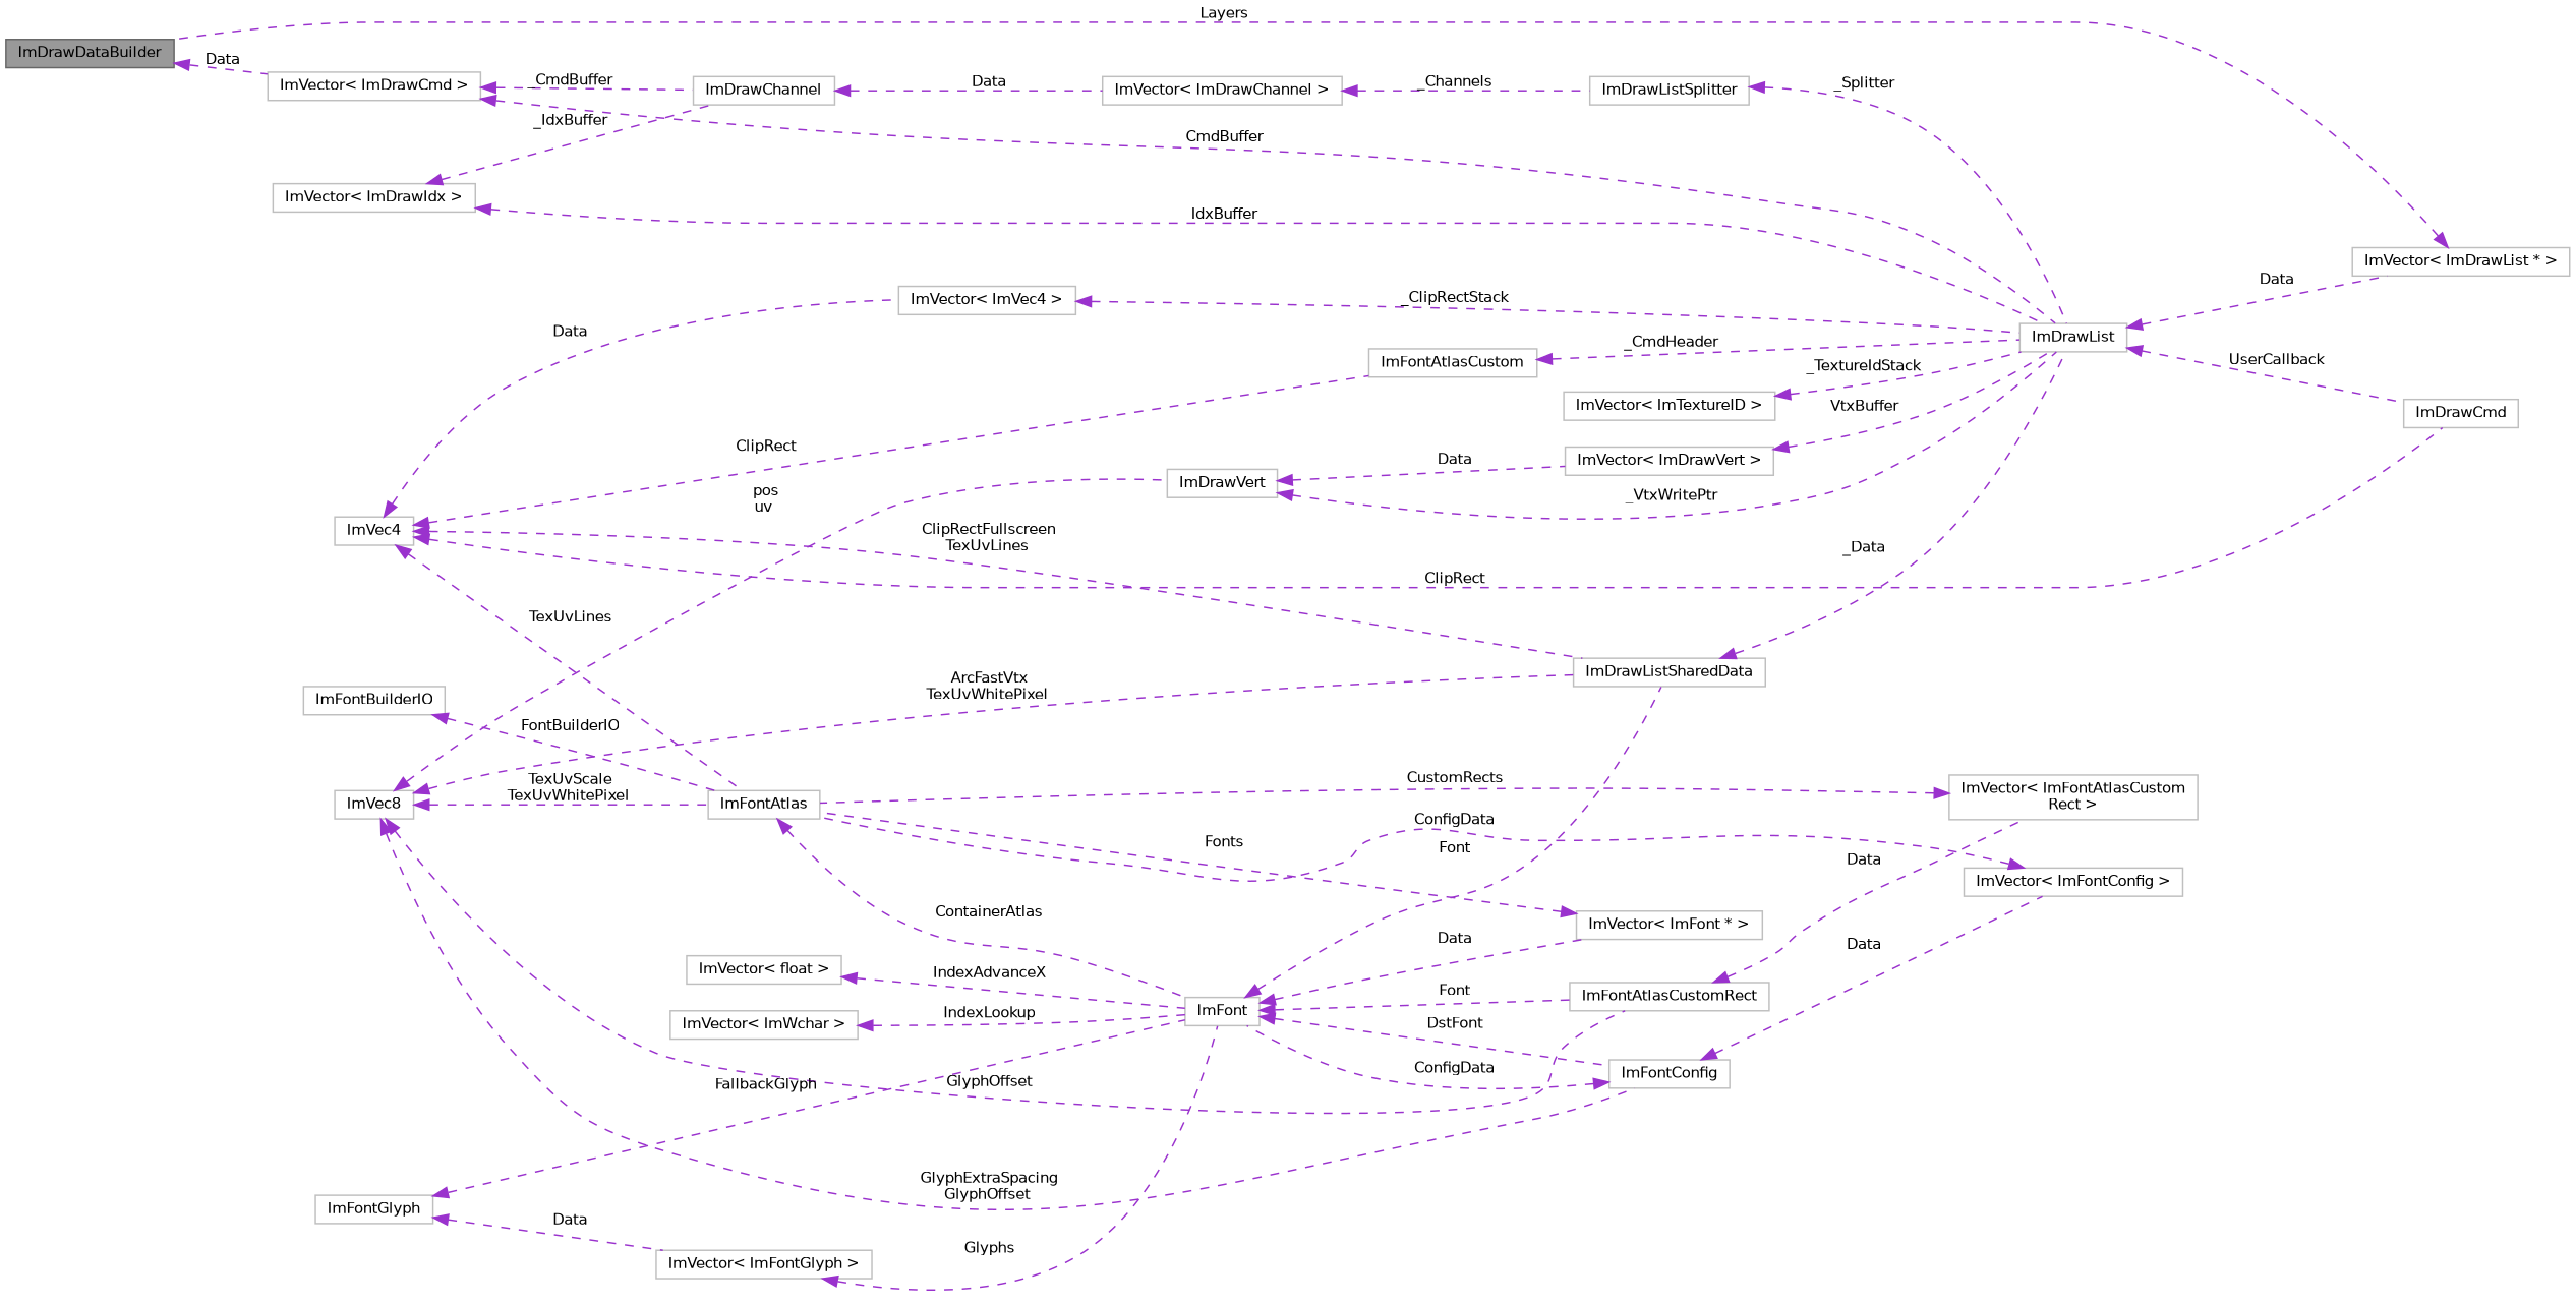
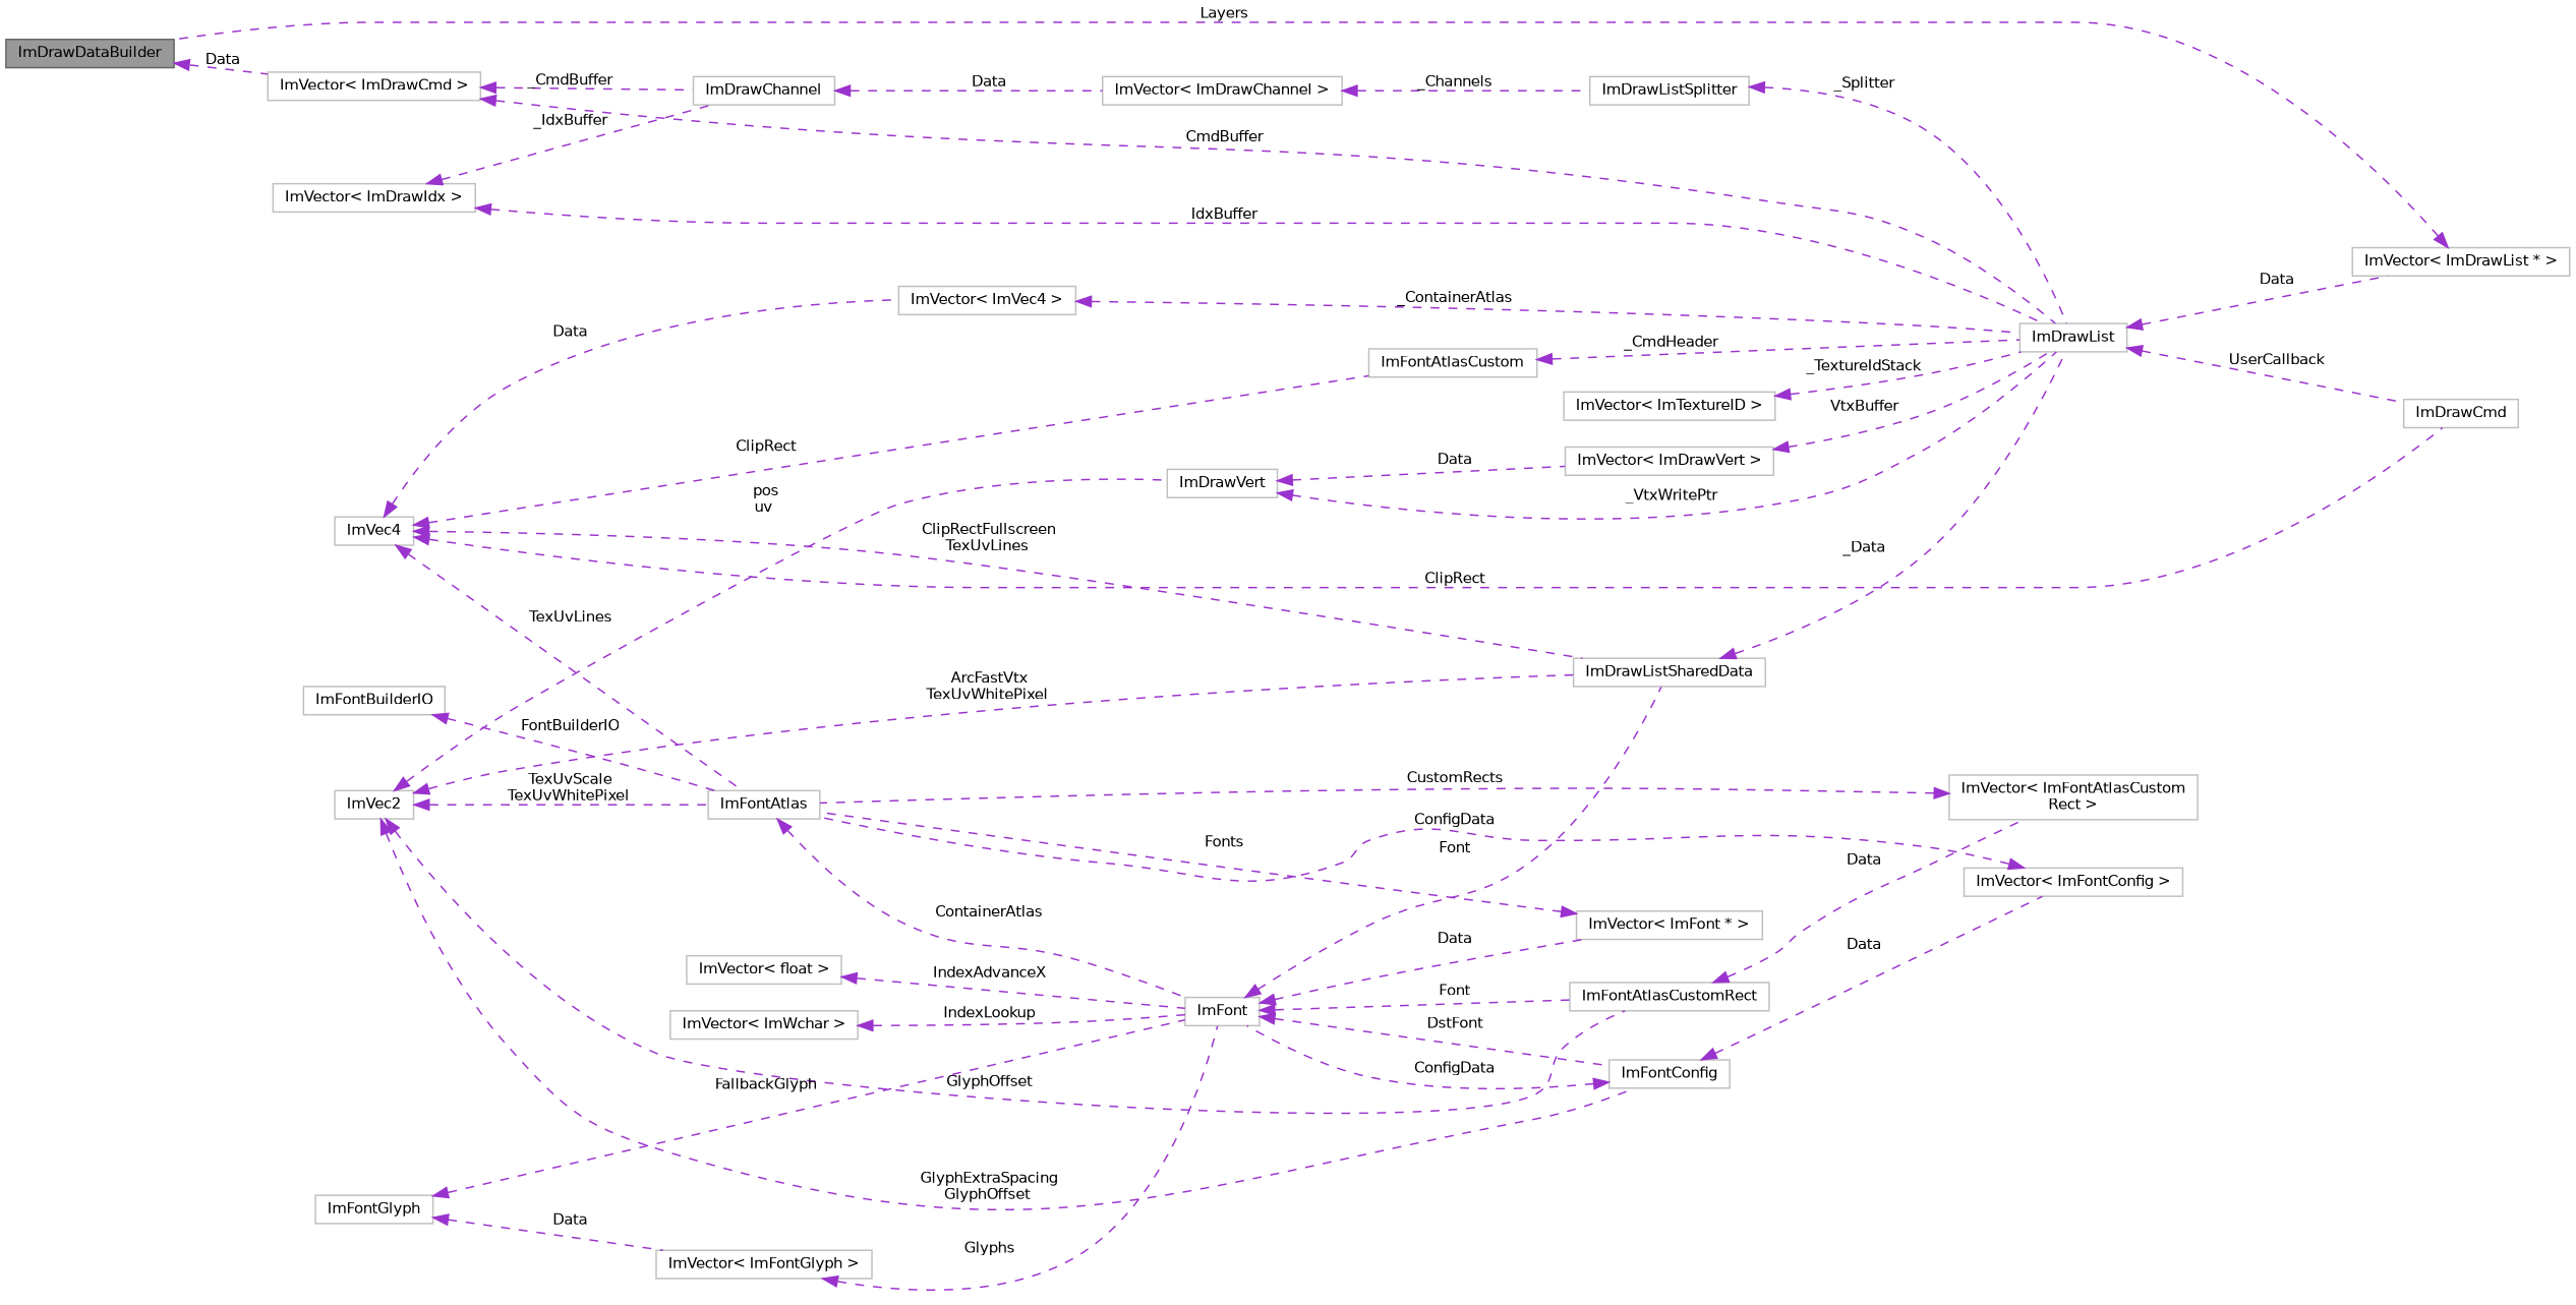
  digraph {
    rankdir=LR
    node [color=grey75 fillcolor=white fontname=Helvetica fontsize=10 shape=box style=filled]
    edge [color=darkorchid3 dir=back fontname=Helvetica fontsize=10 labelfontname=Helvetica labelfontsize=10 style=dashed]
    n1 [color=gray40 fillcolor=grey60 fontcolor=black height=0.2 label=ImDrawDataBuilder width=0.4]
    n2 [height=0.2 label="ImVector\< ImDrawCmd \>" width=0.4]
    n3 [height=0.2 label="ImVector\< ImDrawList * \>" width=0.4]
    n4 [height=0.2 label=ImDrawList width=0.4]
    n5 [height=0.2 label=ImDrawCmd width=0.4]
    n6 [height=0.2 label=ImDrawChannel width=0.4]
    n7 [height=0.2 label="ImVector\< ImDrawChannel \>" width=0.4]
    n8 [height=0.2 label=ImVec4 width=0.4]
    n9 [height=0.2 label=ImDrawListSharedData width=0.4]
    n10 [height=0.2 label=ImFontAtlas width=0.4]
    n11 [height=0.2 label="ImVector\< ImVec4 \>" width=0.4]
    n12 [height=0.2 label=ImFontAtlasCustom width=0.4]
    n13 [height=0.2 label=ImFont width=0.4]
    n14 [height=0.2 label="ImVector\< ImDrawIdx \>" width=0.4]
    n15 [height=0.2 label="ImVector\< ImDrawVert \>" width=0.4]
    n16 [height=0.2 label=ImDrawVert width=0.4]
-   n17 [height=0.2 label=ImVec8 width=0.4]
+   n17 [height=0.2 label=ImVec2 width=0.4]
    n18 [height=0.2 label=ImFontAtlasCustomRect width=0.4]
    n19 [height=0.2 label=ImFontConfig width=0.4]
    n20 [height=0.2 label="ImVector\< ImFontAtlasCustom\lRect \>" width=0.4]
    n21 [height=0.2 label="ImVector\< ImFontConfig \>" width=0.4]
    n22 [height=0.2 label="ImVector\< ImFont * \>" width=0.4]
    n23 [height=0.2 label="ImVector\< float \>" width=0.4]
    n24 [height=0.2 label="ImVector\< ImWchar \>" width=0.4]
    n25 [height=0.2 label="ImVector\< ImFontGlyph \>" width=0.4]
    n26 [height=0.2 label=ImFontGlyph width=0.4]
    n27 [height=0.2 label=ImFontBuilderIO width=0.4]
    n28 [height=0.2 label="ImVector\< ImTextureID \>" width=0.4]
    n29 [height=0.2 label=ImDrawListSplitter width=0.4]
    n1 -> n2 [label=" Data"]
    n2 -> n4 [label=" CmdBuffer"]
    n2 -> n6 [label=" _CmdBuffer"]
    n3 -> n1 [label=" Layers"]
    n4 -> n3 [label=" Data"]
    n4 -> n5 [label=" UserCallback"]
    n6 -> n7 [label=" Data"]
    n7 -> n29 [label=" _Channels"]
    n8 -> n5 [label=" ClipRect"]
    n8 -> n9 [label=" ClipRectFullscreen\nTexUvLines"]
    n8 -> n10 [label=" TexUvLines"]
    n8 -> n11 [label=" Data"]
    n8 -> n12 [label=" ClipRect"]
    n9 -> n4 [label=" _Data"]
    n10 -> n13 [label=" ContainerAtlas"]
-   n11 -> n4 [label=" _ClipRectStack"]
+   n11 -> n4 [label=" _ContainerAtlas"]
    n12 -> n4 [label=" _CmdHeader"]
    n13 -> n9 [label=" Font"]
    n13 -> n18 [label=" Font"]
    n13 -> n19 [label=" DstFont"]
    n13 -> n22 [label=" Data"]
    n14 -> n4 [label=" IdxBuffer"]
    n14 -> n6 [label=" _IdxBuffer"]
    n15 -> n4 [label=" VtxBuffer"]
    n16 -> n4 [label=" _VtxWritePtr"]
    n16 -> n15 [label=" Data"]
    n17 -> n9 [label=" ArcFastVtx\nTexUvWhitePixel"]
    n17 -> n10 [label=" TexUvScale\nTexUvWhitePixel"]
    n17 -> n16 [label=" pos\nuv"]
    n17 -> n18 [label=" GlyphOffset"]
    n17 -> n19 [label=" GlyphExtraSpacing\nGlyphOffset"]
    n18 -> n20 [label=" Data"]
    n19 -> n13 [label=" ConfigData"]
    n19 -> n21 [label=" Data"]
    n20 -> n10 [label=" CustomRects"]
    n21 -> n10 [label=" ConfigData"]
    n22 -> n10 [label=" Fonts"]
    n23 -> n13 [label=" IndexAdvanceX"]
    n24 -> n13 [label=" IndexLookup"]
    n25 -> n13 [label=" Glyphs"]
    n26 -> n13 [label=" FallbackGlyph"]
    n26 -> n25 [label=" Data"]
    n27 -> n10 [label=" FontBuilderIO"]
    n28 -> n4 [label=" _TextureIdStack"]
    n29 -> n4 [label=" _Splitter"]
  }
